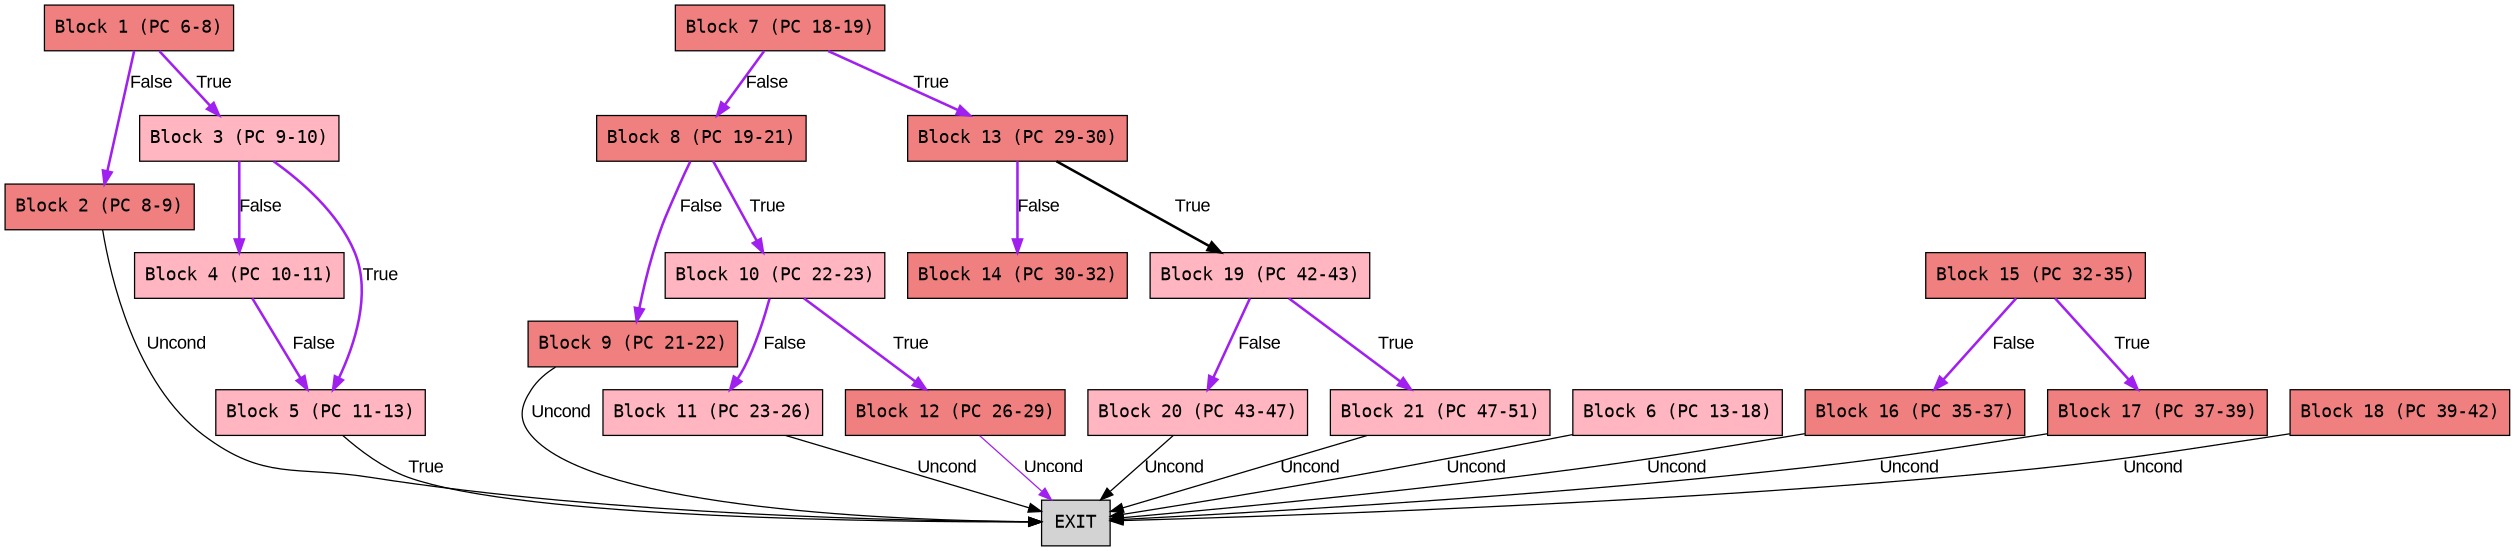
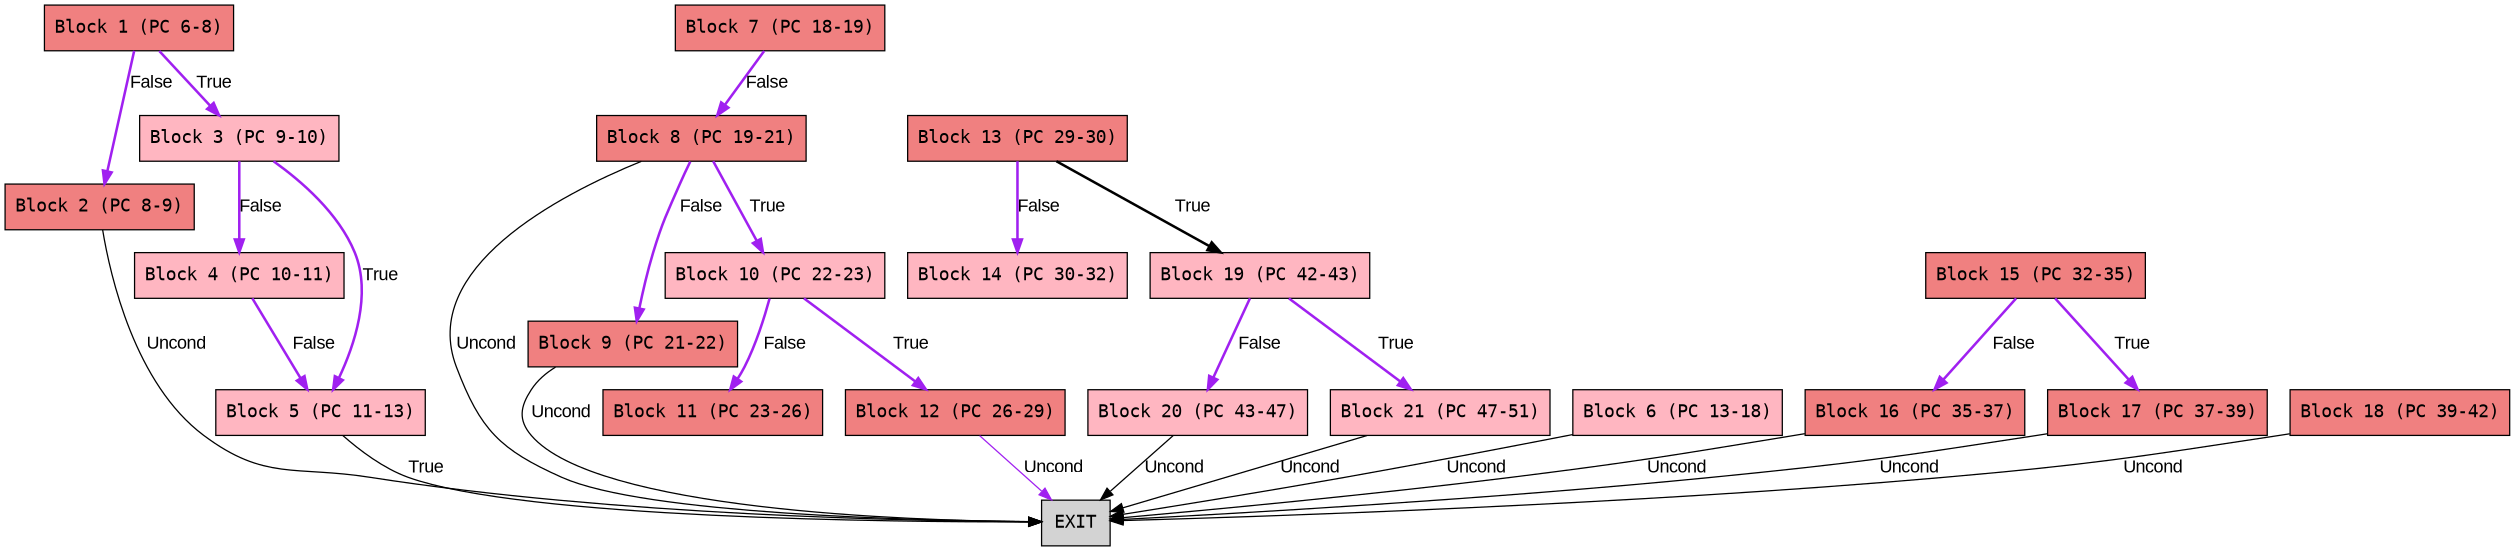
  digraph {
    rankdir=TB
    node [fillcolor=lightcoral fontname=monospace shape=box style=filled]
    edge [color=purple fontname=Arial penwidth=2]
    n1 [label="Block 1 (PC 6-8)"]
    n2 [label="Block 2 (PC 8-9)"]
    n3 [fillcolor=lightpink label="Block 3 (PC 9-10)"]
    n4 [label="Block 7 (PC 18-19)"]
    n5 [label="Block 8 (PC 19-21)"]
    n6 [label="Block 13 (PC 29-30)"]
    n7 [fillcolor=lightgray label=EXIT]
    n8 [fillcolor=lightpink label="Block 4 (PC 10-11)"]
    n9 [fillcolor=lightpink label="Block 5 (PC 11-13)"]
    n10 [fillcolor=lightpink label="Block 6 (PC 13-18)"]
    n11 [label="Block 9 (PC 21-22)"]
    n12 [fillcolor=lightpink label="Block 10 (PC 22-23)"]
-   n13 [label="Block 14 (PC 30-32)"]
+   n13 [fillcolor=lightpink label="Block 14 (PC 30-32)"]
    n14 [fillcolor=lightpink label="Block 19 (PC 42-43)"]
-   n15 [fillcolor=lightpink label="Block 11 (PC 23-26)"]
+   n15 [label="Block 11 (PC 23-26)"]
    n16 [label="Block 12 (PC 26-29)"]
    n17 [fillcolor=lightpink label="Block 20 (PC 43-47)"]
    n18 [fillcolor=lightpink label="Block 21 (PC 47-51)"]
    n19 [label="Block 15 (PC 32-35)"]
    n20 [label="Block 16 (PC 35-37)"]
    n21 [label="Block 17 (PC 37-39)"]
    n22 [label="Block 18 (PC 39-42)"]
    n1 -> n2 [label=False]
    n1 -> n3 [label=True]
    n2 -> n7 [label=Uncond color="" penwidth=""]
    n3 -> n8 [label=False]
    n3 -> n9 [label=True]
    n4 -> n5 [label=False]
-   n4 -> n6 [label=True]
    n5 -> n11 [label=False]
    n5 -> n12 [label=True]
    n6 -> n13 [label=False]
    n6 -> n14 [color=black label=True]
    n8 -> n9 [label=False]
    n9 -> n7 [label=True color="" penwidth=""]
    n10 -> n7 [label=Uncond color="" penwidth=""]
    n11 -> n7 [label=Uncond color="" penwidth=""]
    n12 -> n15 [label=False]
    n12 -> n16 [label=True]
    n14 -> n17 [label=False]
    n14 -> n18 [label=True]
-   n15 -> n7 [label=Uncond color="" penwidth=""]
+   n5 -> n7 [label=Uncond color="" penwidth=""]
    n16 -> n7 [label=Uncond penwidth=""]
    n17 -> n7 [label=Uncond color="" penwidth=""]
    n18 -> n7 [label=Uncond color="" penwidth=""]
    n19 -> n20 [label=False]
    n19 -> n21 [label=True]
    n20 -> n7 [label=Uncond color="" penwidth=""]
    n21 -> n7 [label=Uncond color="" penwidth=""]
    n22 -> n7 [label=Uncond color="" penwidth=""]
  }
